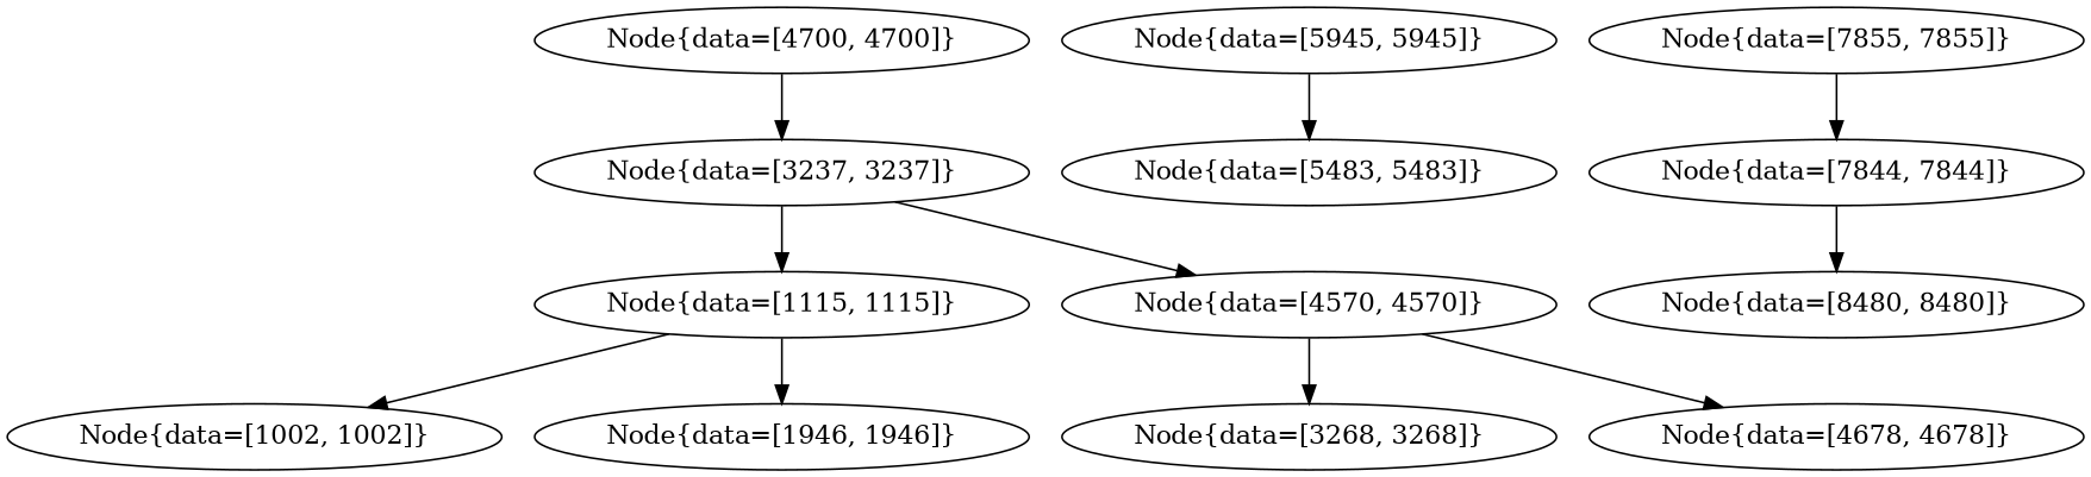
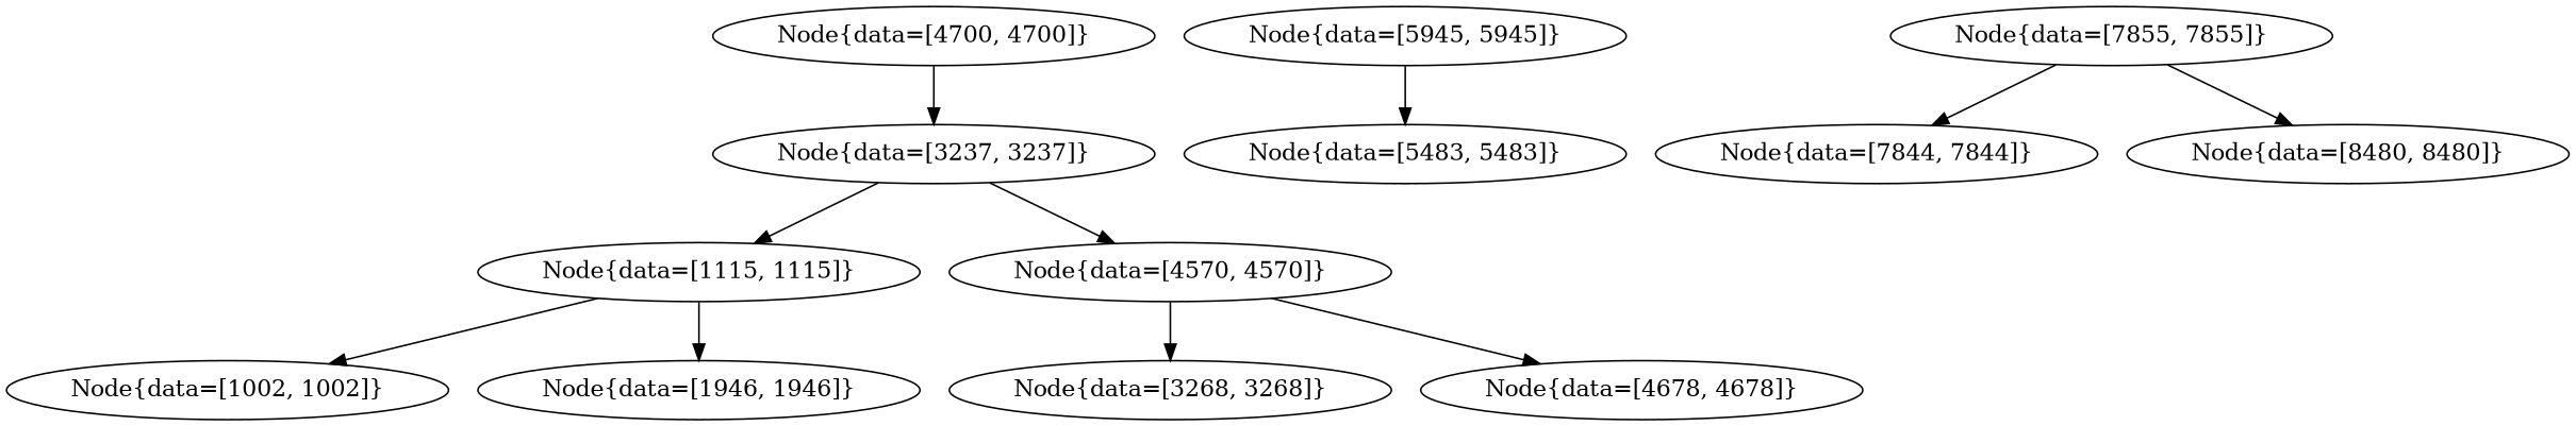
  digraph {
    n1 [label="Node{data=[4700, 4700]}"]
    n2 [label="Node{data=[3237, 3237]}"]
    n3 [label="Node{data=[1115, 1115]}"]
    n4 [label="Node{data=[4570, 4570]}"]
    n5 [label="Node{data=[5945, 5945]}"]
    n6 [label="Node{data=[5483, 5483]}"]
    n7 [label="Node{data=[1002, 1002]}"]
    n8 [label="Node{data=[1946, 1946]}"]
    n9 [label="Node{data=[3268, 3268]}"]
    n10 [label="Node{data=[4678, 4678]}"]
    n11 [label="Node{data=[7855, 7855]}"]
    n12 [label="Node{data=[7844, 7844]}"]
    n13 [label="Node{data=[8480, 8480]}"]
    n1 -> n2
    n2 -> n3
    n2 -> n4
    n3 -> n7
    n3 -> n8
    n4 -> n9
    n4 -> n10
    n5 -> n6
    n11 -> n12
-   n12 -> n13
+   n11 -> n13
  }
